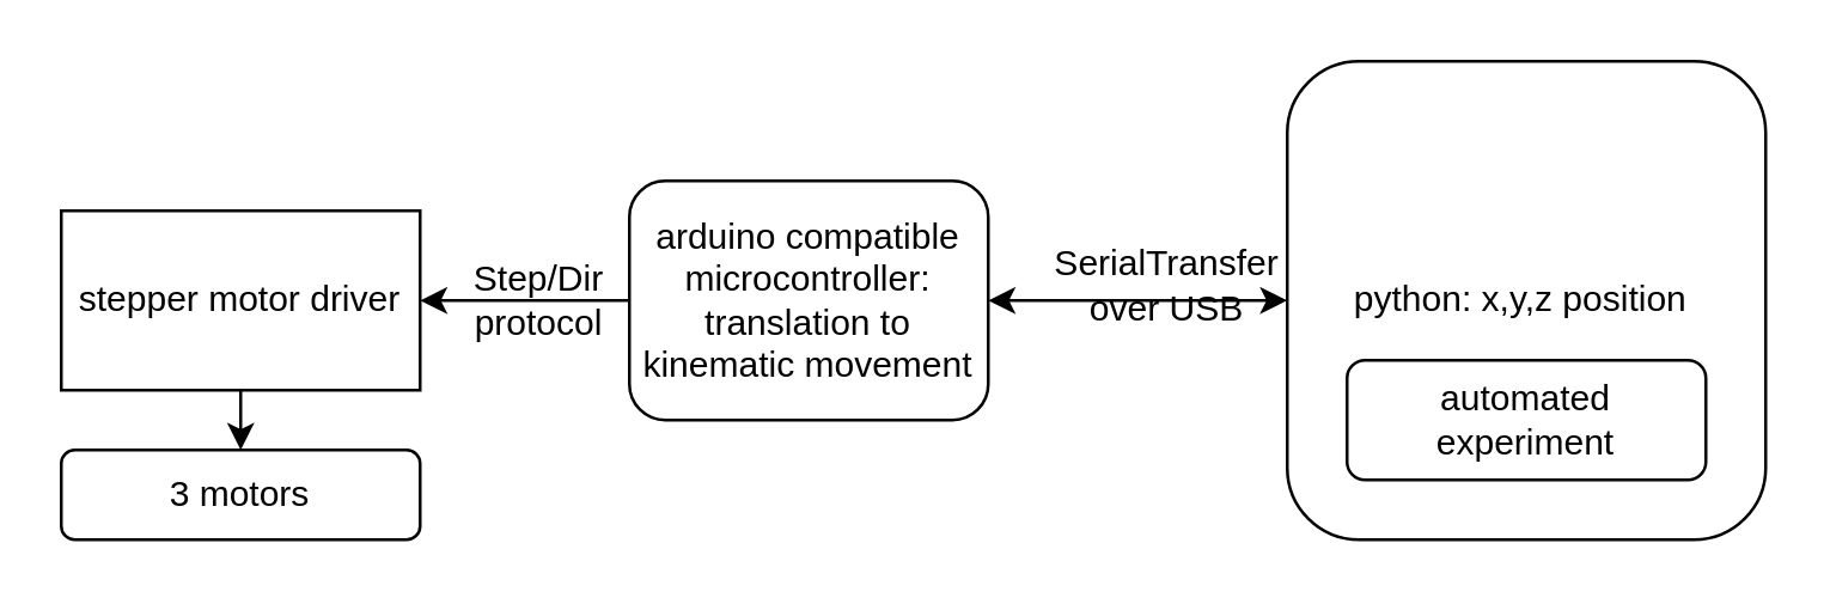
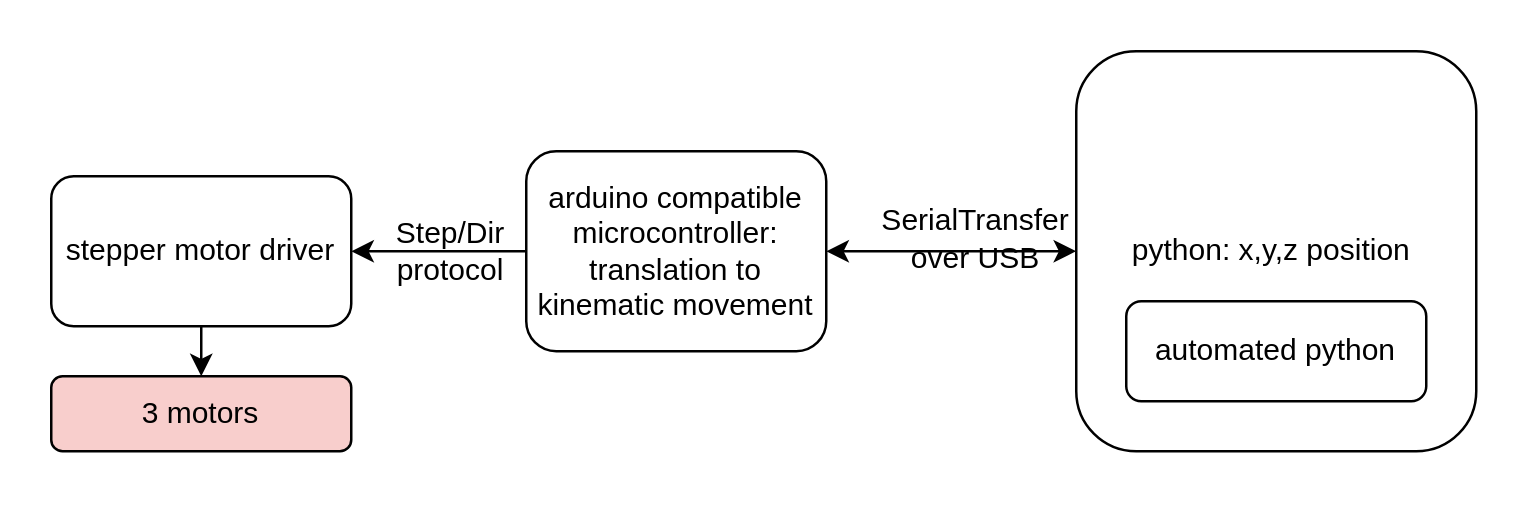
  <mxCell id="0" />
  <mxCell id="1" parent="0" />
  <mxCell id="2" value="python: x,y,z position&amp;nbsp;" style="rounded=1;whiteSpace=wrap;html=1;" vertex="1" parent="1"><mxGeometry x="430" y="20" width="160" height="160" as="geometry" /></mxCell>
- <mxCell id="3" value="automated experiment" style="rounded=1;whiteSpace=wrap;html=1;" vertex="1" parent="1"><mxGeometry x="450" y="120" width="120" height="40" as="geometry" /></mxCell>
+ <mxCell id="3" value="automated python" style="rounded=1;whiteSpace=wrap;html=1;" vertex="1" parent="1"><mxGeometry x="450" y="120" width="120" height="40" as="geometry" /></mxCell>
  <mxCell id="4" style="edgeStyle=orthogonalEdgeStyle;rounded=0;orthogonalLoop=1;jettySize=auto;html=1;exitX=0;exitY=0.5;exitDx=0;exitDy=0;entryX=1;entryY=0.5;entryDx=0;entryDy=0;" edge="1" parent="1" source="5" target="9"><mxGeometry relative="1" as="geometry" /></mxCell>
  <mxCell id="5" value="arduino compatible microcontroller:&lt;br&gt;translation to kinematic movement" style="rounded=1;whiteSpace=wrap;html=1;" vertex="1" parent="1"><mxGeometry x="210" y="60" width="120" height="80" as="geometry" /></mxCell>
  <mxCell id="6" value="" style="endArrow=classic;startArrow=classic;html=1;exitX=1;exitY=0.5;exitDx=0;exitDy=0;entryX=0;entryY=0.5;entryDx=0;entryDy=0;" edge="1" parent="1" source="5" target="2"><mxGeometry width="50" height="50" relative="1" as="geometry"><mxPoint x="260" y="140" as="sourcePoint" /><mxPoint x="290" y="100" as="targetPoint" /></mxGeometry></mxCell>
  <mxCell id="7" value="SerialTransfer over USB" style="text;html=1;strokeColor=none;fillColor=none;align=center;verticalAlign=middle;whiteSpace=wrap;rounded=0;" vertex="1" parent="1"><mxGeometry x="370" y="85" width="40" height="20" as="geometry" /></mxCell>
  <mxCell id="8" style="edgeStyle=orthogonalEdgeStyle;rounded=0;orthogonalLoop=1;jettySize=auto;html=1;exitX=0.5;exitY=1;exitDx=0;exitDy=0;" edge="1" parent="1" source="9"><mxGeometry relative="1" as="geometry"><mxPoint x="80" y="150" as="targetPoint" /></mxGeometry></mxCell>
- <mxCell id="9" value="stepper motor driver" style="whiteSpace=wrap;html=1;rounded=0;" vertex="1" parent="1"><mxGeometry x="20" y="70" width="120" height="60" as="geometry" /></mxCell>
+ <mxCell id="9" value="stepper motor driver" style="rounded=1;whiteSpace=wrap;html=1;" vertex="1" parent="1"><mxGeometry x="20" y="70" width="120" height="60" as="geometry" /></mxCell>
  <mxCell id="10" value="Step/Dir&lt;br&gt;protocol" style="text;html=1;strokeColor=none;fillColor=none;align=center;verticalAlign=middle;whiteSpace=wrap;rounded=0;" vertex="1" parent="1"><mxGeometry x="160" y="90" width="40" height="20" as="geometry" /></mxCell>
- <mxCell id="11" value="3 motors" style="rounded=1;whiteSpace=wrap;html=1;" vertex="1" parent="1"><mxGeometry x="20" y="150" width="120" height="30" as="geometry" /></mxCell>
+ <mxCell id="11" value="3 motors" style="rounded=1;whiteSpace=wrap;html=1;fillColor=#f8cecc;" vertex="1" parent="1"><mxGeometry x="20" y="150" width="120" height="30" as="geometry" /></mxCell>
